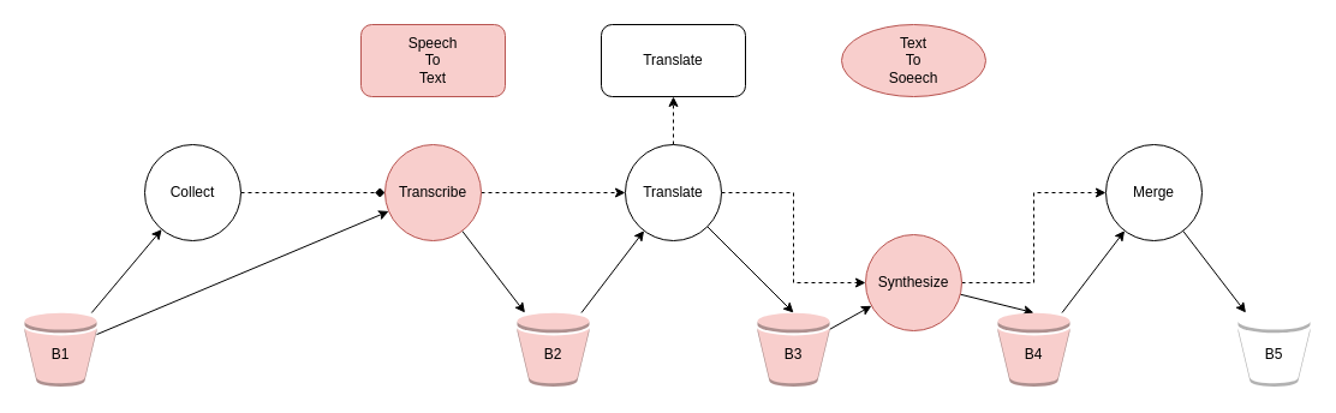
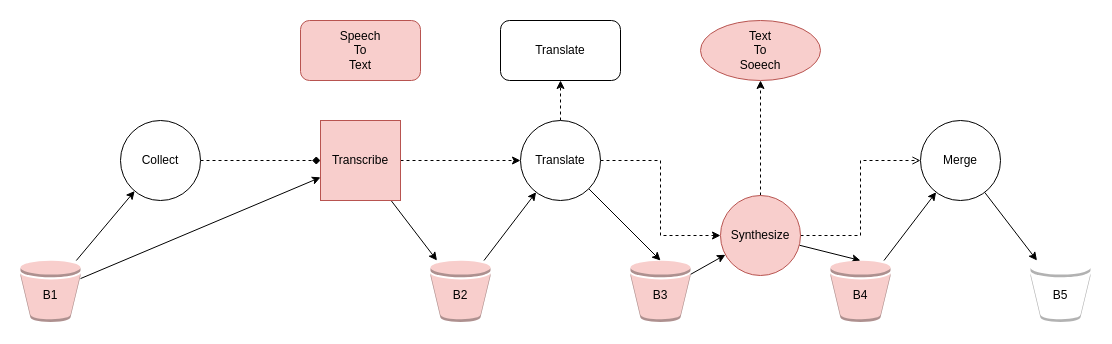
  <mxCell id="0" />
  <mxCell id="1" parent="0" />
  <mxCell id="2" style="edgeStyle=orthogonalEdgeStyle;rounded=0;orthogonalLoop=1;jettySize=auto;html=1;dashed=1;endArrow=diamond;" edge="1" parent="1" source="3" target="6"><mxGeometry relative="1" as="geometry" /></mxCell>
  <mxCell id="3" value="Collect" style="ellipse;whiteSpace=wrap;html=1;aspect=fixed;" vertex="1" parent="1"><mxGeometry y="120" width="80" height="80" as="geometry" x="120" /></mxCell>
  <mxCell id="4" style="rounded=0;orthogonalLoop=1;jettySize=auto;html=1;" edge="1" parent="1" source="6" target="21"><mxGeometry relative="1" as="geometry" /></mxCell>
  <mxCell id="5" style="edgeStyle=orthogonalEdgeStyle;rounded=0;orthogonalLoop=1;jettySize=auto;html=1;dashed=1;" edge="1" parent="1" source="6" target="10"><mxGeometry relative="1" as="geometry" /></mxCell>
- <mxCell id="6" value="Transcribe" style="ellipse;whiteSpace=wrap;html=1;aspect=fixed;fillColor=#f8cecc;strokeColor=#b85450;" vertex="1" parent="1"><mxGeometry x="320" y="120" width="80" height="80" as="geometry" /></mxCell>
+ <mxCell id="6" value="Transcribe" style="whiteSpace=wrap;html=1;aspect=fixed;fillColor=#f8cecc;strokeColor=#b85450;rounded=0;" vertex="1" parent="1"><mxGeometry x="320" y="120" width="80" height="80" as="geometry" /></mxCell>
  <mxCell id="7" style="rounded=0;orthogonalLoop=1;jettySize=auto;html=1;entryX=0.5;entryY=0;entryDx=0;entryDy=0;entryPerimeter=0;" edge="1" parent="1" source="10" target="25"><mxGeometry relative="1" as="geometry" /></mxCell>
  <mxCell id="8" style="edgeStyle=orthogonalEdgeStyle;rounded=0;orthogonalLoop=1;jettySize=auto;html=1;dashed=1;" edge="1" parent="1" source="10" target="14"><mxGeometry relative="1" as="geometry" /></mxCell>
  <mxCell id="9" style="edgeStyle=orthogonalEdgeStyle;rounded=0;orthogonalLoop=1;jettySize=auto;html=1;dashed=1;" edge="1" parent="1" source="10" target="34"><mxGeometry relative="1" as="geometry" /></mxCell>
  <mxCell id="10" value="Translate" style="ellipse;whiteSpace=wrap;html=1;aspect=fixed;" vertex="1" parent="1"><mxGeometry x="520" y="120" width="80" height="80" as="geometry" /></mxCell>
  <mxCell id="11" style="rounded=0;orthogonalLoop=1;jettySize=auto;html=1;entryX=0.5;entryY=0;entryDx=0;entryDy=0;entryPerimeter=0;" edge="1" parent="1" source="14" target="28"><mxGeometry relative="1" as="geometry" /></mxCell>
- <mxCell id="12" style="edgeStyle=orthogonalEdgeStyle;rounded=0;orthogonalLoop=1;jettySize=auto;html=1;dashed=1;" edge="1" parent="1" source="14" target="16"><mxGeometry relative="1" as="geometry" /></mxCell>
+ <mxCell id="12" style="edgeStyle=orthogonalEdgeStyle;rounded=0;orthogonalLoop=1;jettySize=auto;html=1;dashed=1;endArrow=open;" edge="1" parent="1" source="14" target="16"><mxGeometry relative="1" as="geometry" /></mxCell>
+ <mxCell id="13" style="edgeStyle=orthogonalEdgeStyle;rounded=0;orthogonalLoop=1;jettySize=auto;html=1;dashed=1;" edge="1" parent="1" source="14" target="33"><mxGeometry relative="1" as="geometry" /></mxCell>
  <mxCell id="14" value="Synthesize" style="ellipse;whiteSpace=wrap;html=1;aspect=fixed;fillColor=#f8cecc;strokeColor=#b85450;" vertex="1" parent="1"><mxGeometry x="720" y="195" width="80" height="80" as="geometry" /></mxCell>
  <mxCell id="15" style="rounded=0;orthogonalLoop=1;jettySize=auto;html=1;" edge="1" parent="1" source="16" target="30"><mxGeometry relative="1" as="geometry" /></mxCell>
  <mxCell id="16" value="Merge" style="ellipse;whiteSpace=wrap;html=1;aspect=fixed;" vertex="1" parent="1"><mxGeometry x="920" y="120" width="80" height="80" as="geometry" /></mxCell>
  <mxCell id="17" style="rounded=0;orthogonalLoop=1;jettySize=auto;html=1;" edge="1" parent="1" source="19" target="6"><mxGeometry relative="1" as="geometry" /></mxCell>
  <mxCell id="18" style="rounded=0;orthogonalLoop=1;jettySize=auto;html=1;" edge="1" parent="1" source="19" target="3"><mxGeometry relative="1" as="geometry" /></mxCell>
  <mxCell id="19" value="" style="outlineConnect=0;dashed=0;verticalLabelPosition=bottom;verticalAlign=top;align=center;html=1;shape=mxgraph.aws3.bucket;fillColor=#f8cecc;strokeColor=#b85450;" vertex="1" parent="1"><mxGeometry x="20" y="260" width="60" height="61.5" as="geometry" /></mxCell>
  <mxCell id="20" style="rounded=0;orthogonalLoop=1;jettySize=auto;html=1;" edge="1" parent="1" source="21" target="10"><mxGeometry relative="1" as="geometry" /></mxCell>
  <mxCell id="21" value="" style="outlineConnect=0;dashed=0;verticalLabelPosition=bottom;verticalAlign=top;align=center;html=1;shape=mxgraph.aws3.bucket;fillColor=#f8cecc;strokeColor=#b85450;" vertex="1" parent="1"><mxGeometry x="430" y="260" width="60" height="61.5" as="geometry" /></mxCell>
  <mxCell id="22" value="B1" style="text;html=1;strokeColor=none;fillColor=none;align=center;verticalAlign=middle;whiteSpace=wrap;rounded=0;" vertex="1" parent="1"><mxGeometry x="20" y="280" width="60" height="30" as="geometry" /></mxCell>
  <mxCell id="23" value="B2" style="text;html=1;strokeColor=none;fillColor=none;align=center;verticalAlign=middle;whiteSpace=wrap;rounded=0;" vertex="1" parent="1"><mxGeometry x="430" y="280" width="60" height="30" as="geometry" /></mxCell>
  <mxCell id="24" style="rounded=0;orthogonalLoop=1;jettySize=auto;html=1;" edge="1" parent="1" source="25" target="14"><mxGeometry relative="1" as="geometry" /></mxCell>
  <mxCell id="25" value="" style="outlineConnect=0;dashed=0;verticalLabelPosition=bottom;verticalAlign=top;align=center;html=1;shape=mxgraph.aws3.bucket;fillColor=#f8cecc;strokeColor=#b85450;" vertex="1" parent="1"><mxGeometry x="630" y="260" width="60" height="61.5" as="geometry" /></mxCell>
  <mxCell id="26" value="B3" style="text;html=1;strokeColor=none;fillColor=none;align=center;verticalAlign=middle;whiteSpace=wrap;rounded=0;" vertex="1" parent="1"><mxGeometry x="630" y="280" width="60" height="30" as="geometry" /></mxCell>
  <mxCell id="27" style="rounded=0;orthogonalLoop=1;jettySize=auto;html=1;" edge="1" parent="1" source="28" target="16"><mxGeometry relative="1" as="geometry" /></mxCell>
  <mxCell id="28" value="" style="outlineConnect=0;dashed=0;verticalLabelPosition=bottom;verticalAlign=top;align=center;html=1;shape=mxgraph.aws3.bucket;fillColor=#f8cecc;strokeColor=#b85450;" vertex="1" parent="1"><mxGeometry x="830" y="260" width="60" height="61.5" as="geometry" /></mxCell>
  <mxCell id="29" value="B4" style="text;html=1;strokeColor=none;fillColor=none;align=center;verticalAlign=middle;whiteSpace=wrap;rounded=0;" vertex="1" parent="1"><mxGeometry x="830" y="280" width="60" height="30" as="geometry" /></mxCell>
  <mxCell id="30" value="" style="outlineConnect=0;dashed=0;verticalLabelPosition=bottom;verticalAlign=top;align=center;html=1;shape=mxgraph.aws3.bucket;fillColor=#FFFFFF;gradientColor=none;" vertex="1" parent="1"><mxGeometry x="1030" y="260" width="60" height="61.5" as="geometry" /></mxCell>
  <mxCell id="31" value="B5" style="text;html=1;strokeColor=none;fillColor=none;align=center;verticalAlign=middle;whiteSpace=wrap;rounded=0;" vertex="1" parent="1"><mxGeometry x="1030" y="280" width="60" height="30" as="geometry" /></mxCell>
  <mxCell id="32" value="Speech&lt;br&gt;To&lt;br&gt;Text" style="rounded=1;whiteSpace=wrap;html=1;fillColor=#f8cecc;strokeColor=#b85450;" vertex="1" parent="1"><mxGeometry x="300" y="20" width="120" height="60" as="geometry" /></mxCell>
  <mxCell id="33" value="Text&lt;br&gt;To&lt;br&gt;Soeech" style="ellipse;whiteSpace=wrap;html=1;fillColor=#f8cecc;strokeColor=#b85450;" vertex="1" parent="1"><mxGeometry x="700" y="20" width="120" height="60" as="geometry" /></mxCell>
  <mxCell id="34" value="Translate" style="rounded=1;whiteSpace=wrap;html=1;" vertex="1" parent="1"><mxGeometry x="500" y="20" width="120" height="60" as="geometry" /></mxCell>
